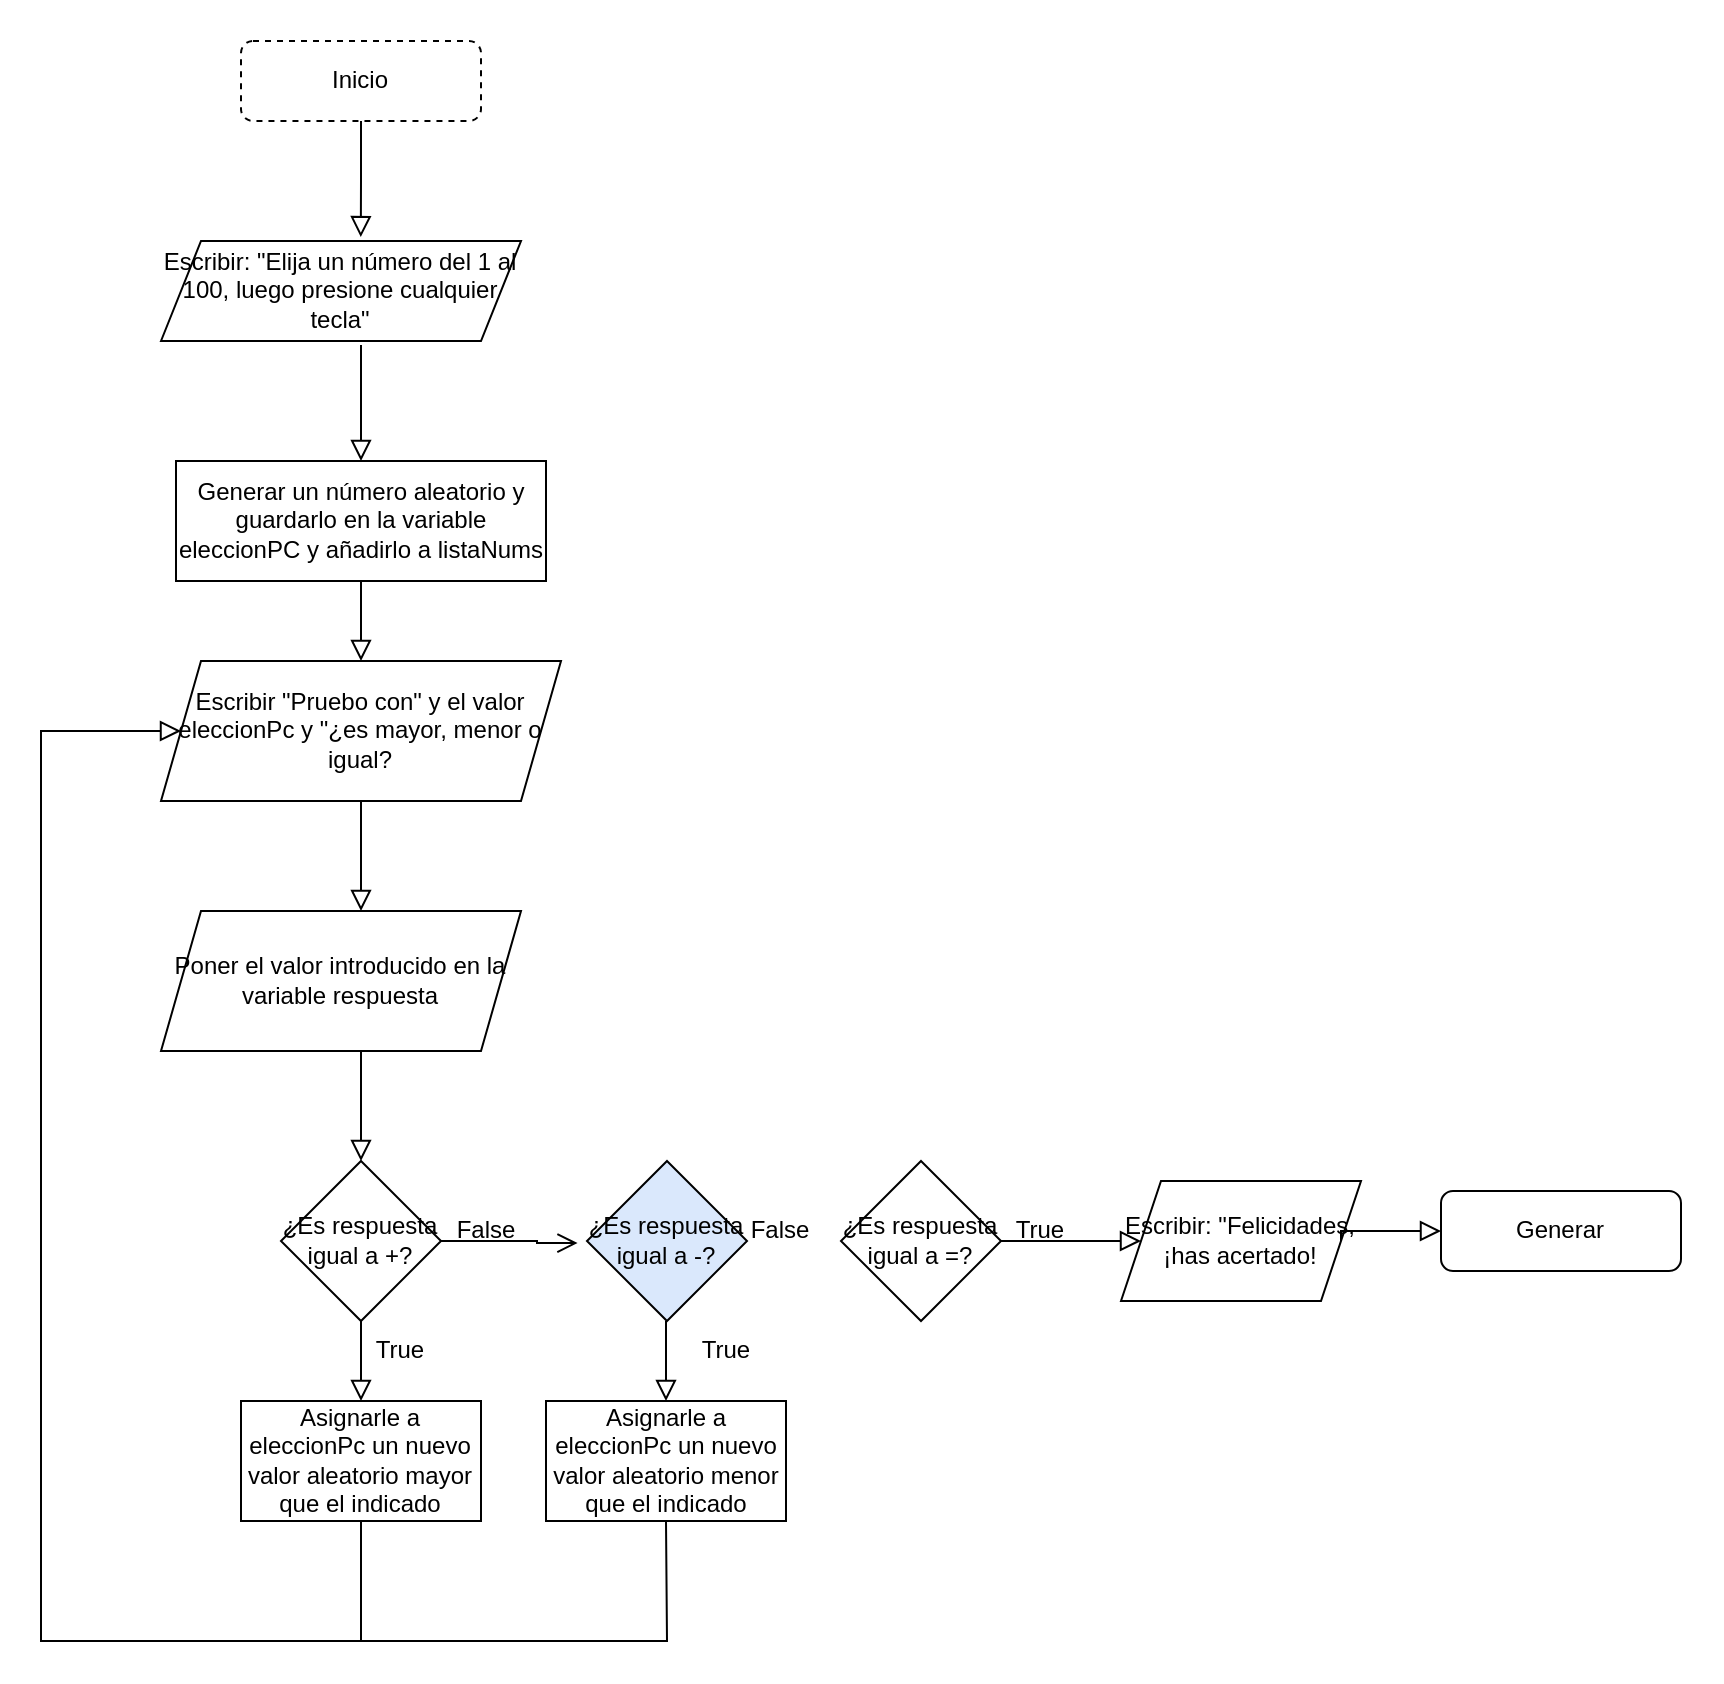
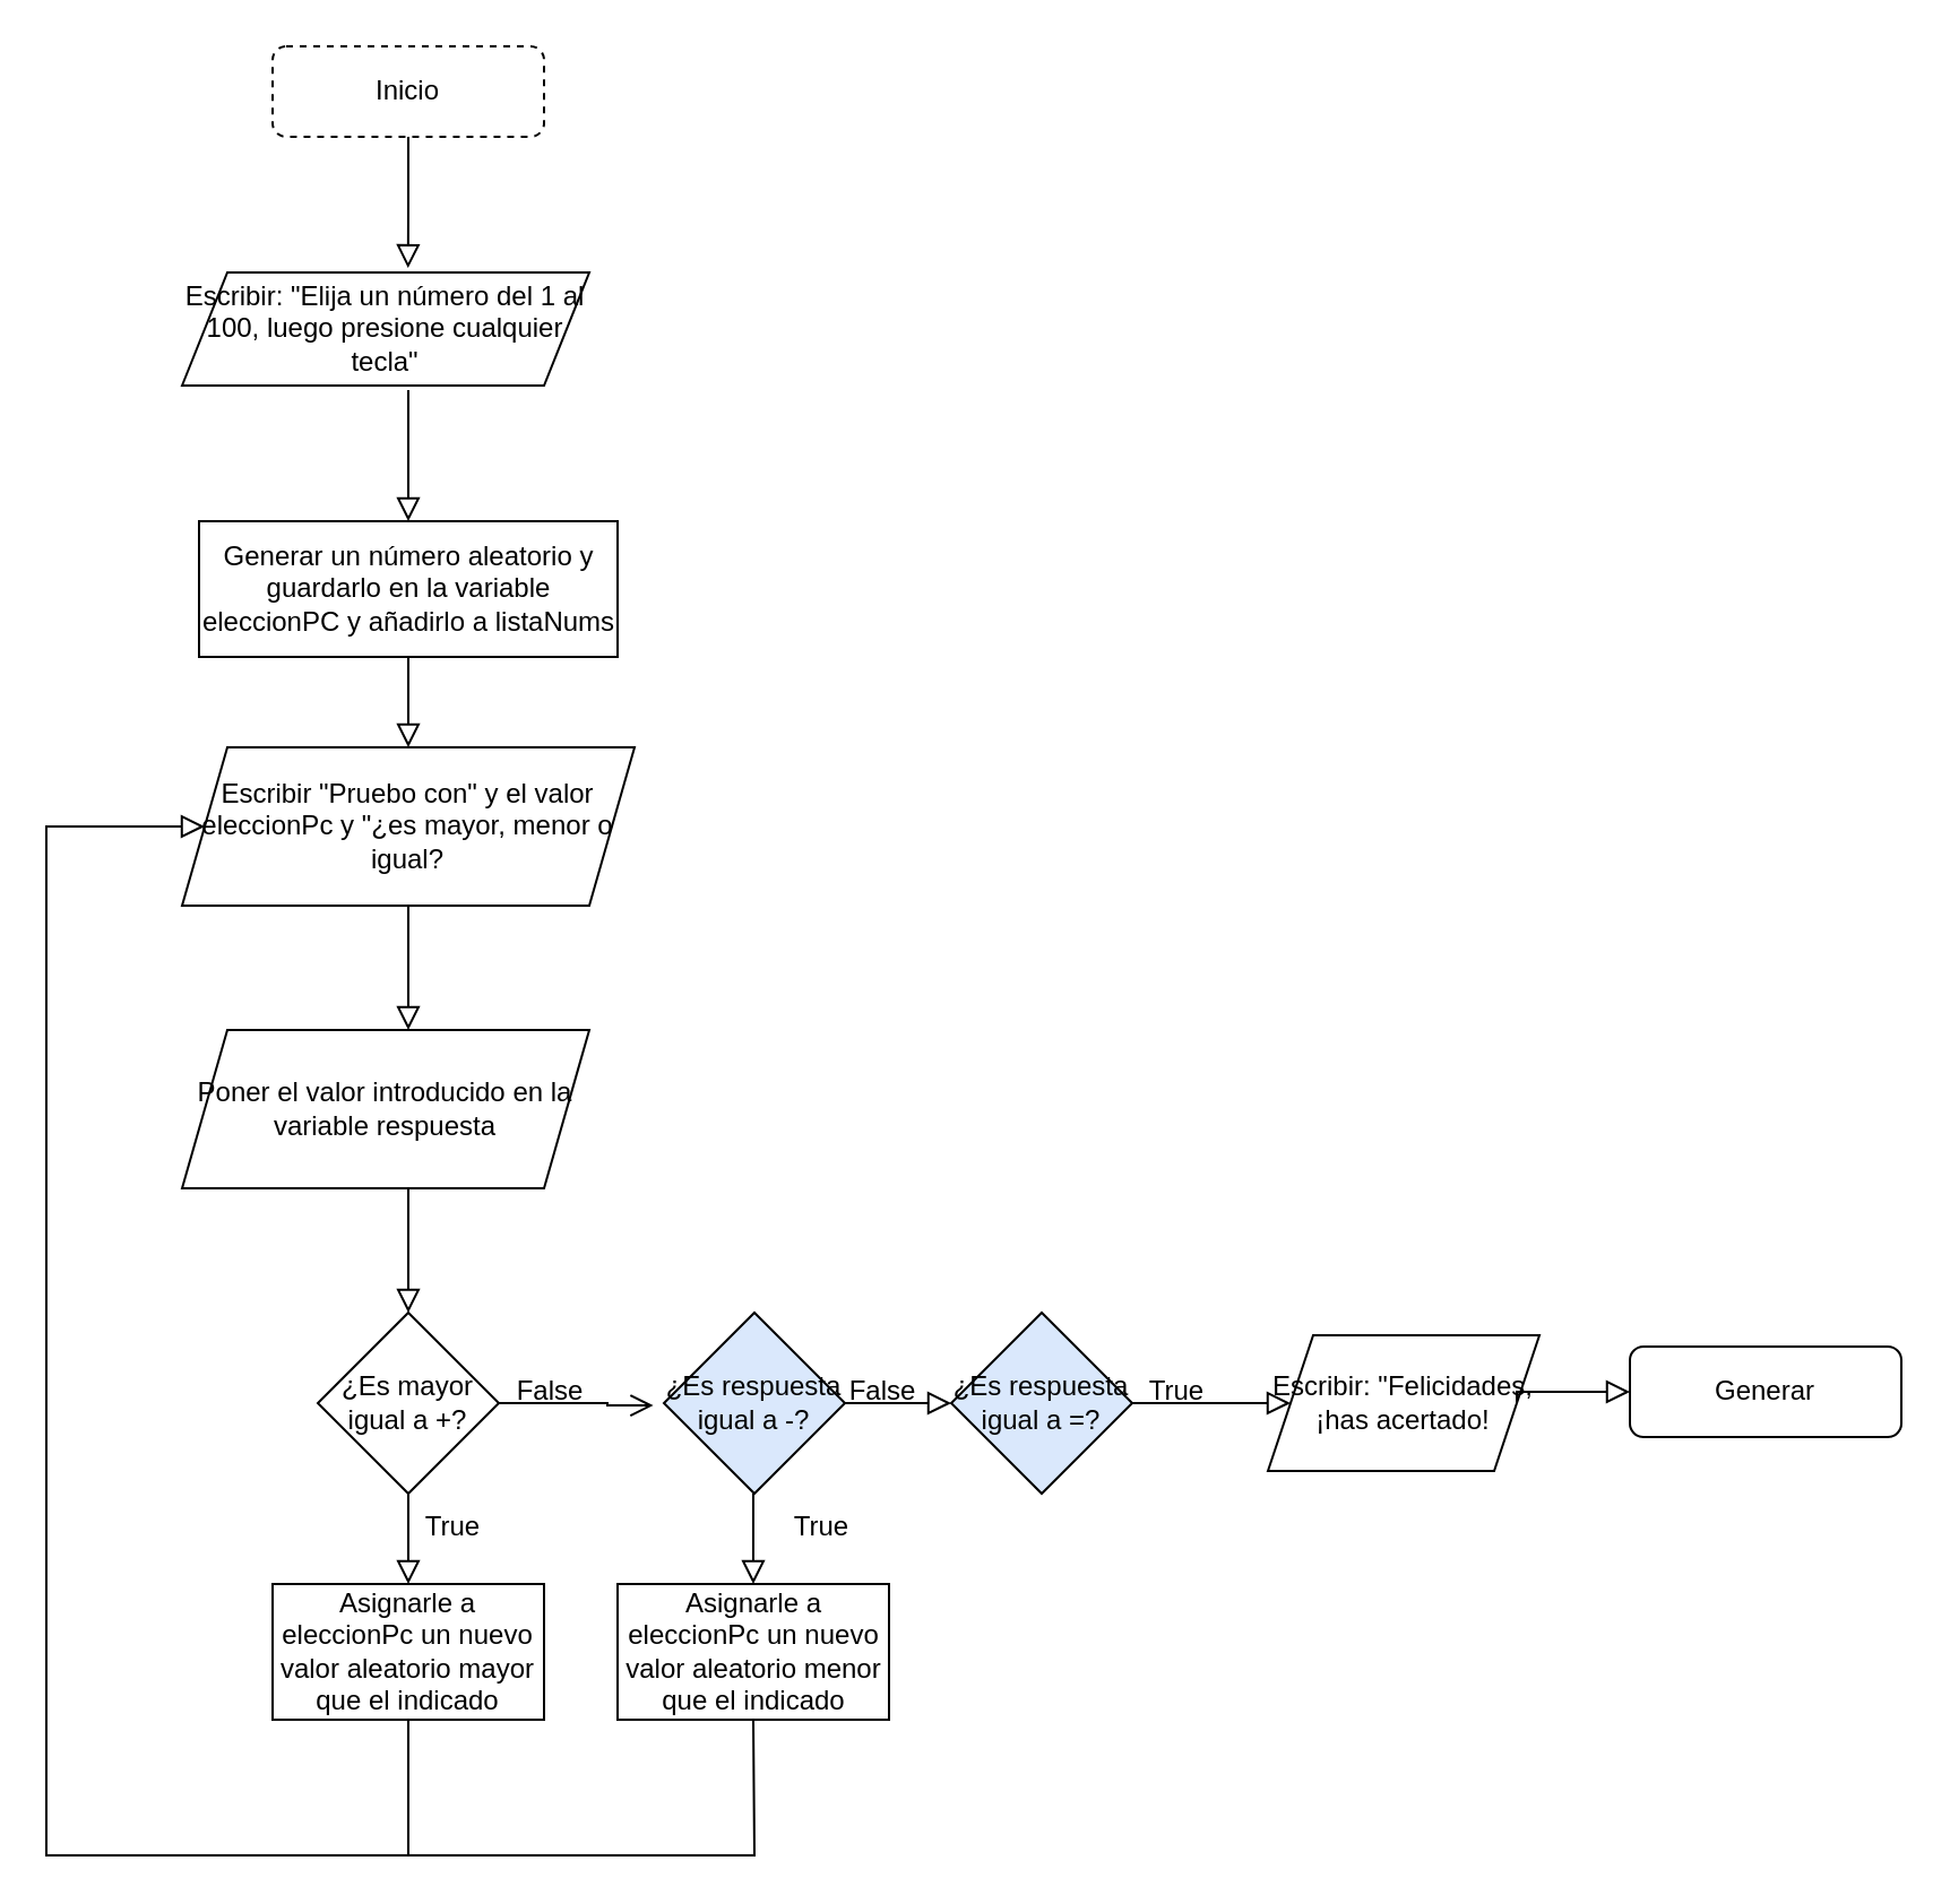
  <mxCell id="0" />
  <mxCell id="1" parent="0" />
  <mxCell id="2" value="" style="rounded=0;html=1;jettySize=auto;orthogonalLoop=1;fontSize=11;endArrow=block;endFill=0;endSize=8;strokeWidth=1;shadow=0;labelBackgroundColor=none;edgeStyle=orthogonalEdgeStyle;entryX=0.555;entryY=-0.039;entryDx=0;entryDy=0;entryPerimeter=0;" parent="1" source="3" target="5" edge="1"><mxGeometry relative="1" as="geometry"><mxPoint x="180" y="110" as="targetPoint" /></mxGeometry></mxCell>
  <mxCell id="3" value="Inicio" style="rounded=1;whiteSpace=wrap;html=1;fontSize=12;glass=0;strokeWidth=1;shadow=0;dashed=1;" parent="1" vertex="1"><mxGeometry x="120" y="20" width="120" height="40" as="geometry" /></mxCell>
  <mxCell id="4" value="Generar" style="rounded=1;whiteSpace=wrap;html=1;fontSize=12;glass=0;strokeWidth=1;shadow=0;" parent="1" vertex="1"><mxGeometry x="720" y="595" width="120" height="40" as="geometry" /></mxCell>
  <mxCell id="5" value="Escribir: &quot;Elija un número del 1 al 100, luego presione cualquier tecla&quot;" style="shape=parallelogram;perimeter=parallelogramPerimeter;whiteSpace=wrap;html=1;fixedSize=1;" vertex="1" parent="1"><mxGeometry x="80" y="120" width="180" height="50" as="geometry" /></mxCell>
  <mxCell id="6" value="Generar un número aleatorio y guardarlo en la variable eleccionPC y añadirlo a listaNums" style="rounded=0;whiteSpace=wrap;html=1;" vertex="1" parent="1"><mxGeometry x="87.5" y="230" width="185" height="60" as="geometry" /></mxCell>
  <mxCell id="7" value="" style="rounded=0;html=1;jettySize=auto;orthogonalLoop=1;fontSize=11;endArrow=block;endFill=0;endSize=8;strokeWidth=1;shadow=0;labelBackgroundColor=none;edgeStyle=orthogonalEdgeStyle;entryX=0.5;entryY=0;entryDx=0;entryDy=0;" edge="1" parent="1" target="6"><mxGeometry relative="1" as="geometry"><mxPoint x="180" y="172" as="sourcePoint" /><mxPoint x="199.9" y="128.05" as="targetPoint" /><Array as="points"><mxPoint x="180" y="172" /></Array></mxGeometry></mxCell>
  <mxCell id="8" value="Escribir &quot;Pruebo con&quot; y el valor eleccionPc y &quot;¿es mayor, menor o igual?" style="shape=parallelogram;perimeter=parallelogramPerimeter;whiteSpace=wrap;html=1;fixedSize=1;" vertex="1" parent="1"><mxGeometry x="80" y="330" width="200" height="70" as="geometry" /></mxCell>
- <mxCell id="9" value="¿Es respuesta igual a +?" style="rhombus;whiteSpace=wrap;html=1;" vertex="1" parent="1"><mxGeometry x="140" y="580" width="80" height="80" as="geometry" /></mxCell>
+ <mxCell id="9" value="¿Es mayor igual a +?" style="rhombus;whiteSpace=wrap;html=1;" vertex="1" parent="1"><mxGeometry x="140" y="580" width="80" height="80" as="geometry" /></mxCell>
  <mxCell id="10" value="Poner el valor introducido en la variable respuesta" style="shape=parallelogram;perimeter=parallelogramPerimeter;whiteSpace=wrap;html=1;fixedSize=1;" vertex="1" parent="1"><mxGeometry x="80" y="455" width="180" height="70" as="geometry" /></mxCell>
  <mxCell id="11" value="¿Es respuesta igual a -?" style="rhombus;whiteSpace=wrap;html=1;fillColor=#dae8fc;" vertex="1" parent="1"><mxGeometry x="293" y="580" width="80" height="80" as="geometry" /></mxCell>
- <mxCell id="12" value="¿Es respuesta igual a =?" style="rhombus;whiteSpace=wrap;html=1;" vertex="1" parent="1"><mxGeometry x="420" y="580" width="80" height="80" as="geometry" /></mxCell>
+ <mxCell id="12" value="¿Es respuesta igual a =?" style="rhombus;whiteSpace=wrap;html=1;fillColor=#dae8fc;" vertex="1" parent="1"><mxGeometry x="420" y="580" width="80" height="80" as="geometry" /></mxCell>
  <mxCell id="13" value="Asignarle a eleccionPc un nuevo valor aleatorio mayor que el indicado" style="rounded=0;whiteSpace=wrap;html=1;" vertex="1" parent="1"><mxGeometry x="120" y="700" width="120" height="60" as="geometry" /></mxCell>
  <mxCell id="14" value="Asignarle a eleccionPc un nuevo valor aleatorio menor que el indicado" style="rounded=0;whiteSpace=wrap;html=1;" vertex="1" parent="1"><mxGeometry x="272.5" y="700" width="120" height="60" as="geometry" /></mxCell>
  <mxCell id="15" value="" style="rounded=0;html=1;jettySize=auto;orthogonalLoop=1;fontSize=11;endArrow=block;endFill=0;endSize=8;strokeWidth=1;shadow=0;labelBackgroundColor=none;edgeStyle=orthogonalEdgeStyle;exitX=0.5;exitY=1;exitDx=0;exitDy=0;entryX=0.5;entryY=0;entryDx=0;entryDy=0;" edge="1" parent="1" source="6" target="8"><mxGeometry relative="1" as="geometry"><mxPoint x="400" y="260" as="sourcePoint" /><mxPoint x="410" y="310" as="targetPoint" /><Array as="points"><mxPoint x="180" y="310" /><mxPoint x="180" y="310" /></Array></mxGeometry></mxCell>
  <mxCell id="16" value="" style="rounded=0;html=1;jettySize=auto;orthogonalLoop=1;fontSize=11;endArrow=block;endFill=0;endSize=8;strokeWidth=1;shadow=0;labelBackgroundColor=none;edgeStyle=orthogonalEdgeStyle;exitX=0.5;exitY=1;exitDx=0;exitDy=0;" edge="1" parent="1" source="8"><mxGeometry relative="1" as="geometry"><mxPoint x="510" y="240" as="sourcePoint" /><mxPoint x="180" y="455" as="targetPoint" /><Array as="points"><mxPoint x="180" y="455" /></Array></mxGeometry></mxCell>
  <mxCell id="17" value="" style="rounded=0;html=1;jettySize=auto;orthogonalLoop=1;fontSize=11;endArrow=block;endFill=0;endSize=8;strokeWidth=1;shadow=0;labelBackgroundColor=none;edgeStyle=orthogonalEdgeStyle;exitX=0.5;exitY=1;exitDx=0;exitDy=0;" edge="1" parent="1" source="10" target="9"><mxGeometry relative="1" as="geometry"><mxPoint x="630" y="295" as="sourcePoint" /><mxPoint x="500" y="525" as="targetPoint" /><Array as="points"><mxPoint x="180" y="525" /></Array></mxGeometry></mxCell>
  <mxCell id="18" value="" style="rounded=0;html=1;jettySize=auto;orthogonalLoop=1;fontSize=11;endArrow=open;endFill=0;endSize=8;strokeWidth=1;shadow=0;labelBackgroundColor=none;edgeStyle=orthogonalEdgeStyle;exitX=1;exitY=0.5;exitDx=0;exitDy=0;entryX=-0.059;entryY=0.513;entryDx=0;entryDy=0;entryPerimeter=0;" edge="1" parent="1" source="9" target="11"><mxGeometry relative="1" as="geometry"><mxPoint x="180" y="535" as="sourcePoint" /><mxPoint x="190" y="590" as="targetPoint" /><Array as="points"><mxPoint x="268" y="620" /></Array></mxGeometry></mxCell>
+ <mxCell id="19" value="" style="rounded=0;html=1;jettySize=auto;orthogonalLoop=1;fontSize=11;endArrow=block;endFill=0;endSize=8;strokeWidth=1;shadow=0;labelBackgroundColor=none;edgeStyle=orthogonalEdgeStyle;entryX=0;entryY=0.5;entryDx=0;entryDy=0;exitX=1;exitY=0.5;exitDx=0;exitDy=0;" edge="1" parent="1" source="11" target="12"><mxGeometry relative="1" as="geometry"><mxPoint x="425.86" y="710" as="sourcePoint" /><mxPoint x="494.14" y="671.04" as="targetPoint" /><Array as="points"><mxPoint x="390" y="620" /><mxPoint x="390" y="620" /></Array></mxGeometry></mxCell>
  <mxCell id="20" value="" style="rounded=0;html=1;jettySize=auto;orthogonalLoop=1;fontSize=11;endArrow=block;endFill=0;endSize=8;strokeWidth=1;shadow=0;labelBackgroundColor=none;edgeStyle=orthogonalEdgeStyle;exitX=1;exitY=0.5;exitDx=0;exitDy=0;entryX=0;entryY=0.5;entryDx=0;entryDy=0;" edge="1" parent="1" source="12" target="28"><mxGeometry relative="1" as="geometry"><mxPoint x="490" y="780" as="sourcePoint" /><mxPoint x="530" y="700" as="targetPoint" /><Array as="points" /></mxGeometry></mxCell>
  <mxCell id="21" value="" style="rounded=0;html=1;jettySize=auto;orthogonalLoop=1;fontSize=11;endArrow=block;endFill=0;endSize=8;strokeWidth=1;shadow=0;labelBackgroundColor=none;edgeStyle=orthogonalEdgeStyle;exitX=0.5;exitY=1;exitDx=0;exitDy=0;entryX=0.5;entryY=0;entryDx=0;entryDy=0;" edge="1" parent="1" source="9" target="13"><mxGeometry relative="1" as="geometry"><mxPoint x="10" y="690" as="sourcePoint" /><mxPoint x="20" y="745" as="targetPoint" /><Array as="points"><mxPoint x="180" y="700" /><mxPoint x="180" y="700" /></Array></mxGeometry></mxCell>
  <mxCell id="22" value="" style="rounded=0;html=1;jettySize=auto;orthogonalLoop=1;fontSize=11;endArrow=block;endFill=0;endSize=8;strokeWidth=1;shadow=0;labelBackgroundColor=none;edgeStyle=orthogonalEdgeStyle;exitX=0.5;exitY=1;exitDx=0;exitDy=0;entryX=0.5;entryY=0;entryDx=0;entryDy=0;" edge="1" parent="1" source="11" target="14"><mxGeometry relative="1" as="geometry"><mxPoint x="460" y="700" as="sourcePoint" /><mxPoint x="333" y="720" as="targetPoint" /><Array as="points"><mxPoint x="333" y="700" /></Array></mxGeometry></mxCell>
  <mxCell id="23" value="False" style="text;html=1;strokeColor=none;fillColor=none;align=center;verticalAlign=middle;whiteSpace=wrap;rounded=0;" vertex="1" parent="1"><mxGeometry x="212.5" y="600" width="60" height="30" as="geometry" /></mxCell>
  <mxCell id="24" value="False" style="text;html=1;strokeColor=none;fillColor=none;align=center;verticalAlign=middle;whiteSpace=wrap;rounded=0;" vertex="1" parent="1"><mxGeometry x="360" y="600" width="60" height="30" as="geometry" /></mxCell>
  <mxCell id="25" value="True" style="text;html=1;strokeColor=none;fillColor=none;align=center;verticalAlign=middle;whiteSpace=wrap;rounded=0;" vertex="1" parent="1"><mxGeometry x="170" y="660" width="60" height="30" as="geometry" /></mxCell>
  <mxCell id="26" value="True" style="text;html=1;strokeColor=none;fillColor=none;align=center;verticalAlign=middle;whiteSpace=wrap;rounded=0;" vertex="1" parent="1"><mxGeometry x="332.5" y="660" width="60" height="30" as="geometry" /></mxCell>
  <mxCell id="27" value="True" style="text;html=1;strokeColor=none;fillColor=none;align=center;verticalAlign=middle;whiteSpace=wrap;rounded=0;" vertex="1" parent="1"><mxGeometry x="490" y="600" width="60" height="30" as="geometry" /></mxCell>
  <mxCell id="28" value="Escribir: &quot;Felicidades, ¡has acertado!" style="shape=parallelogram;perimeter=parallelogramPerimeter;whiteSpace=wrap;html=1;fixedSize=1;" vertex="1" parent="1"><mxGeometry x="560" y="590" width="120" height="60" as="geometry" /></mxCell>
  <mxCell id="29" value="" style="rounded=0;html=1;jettySize=auto;orthogonalLoop=1;fontSize=11;endArrow=block;endFill=0;endSize=8;strokeWidth=1;shadow=0;labelBackgroundColor=none;edgeStyle=orthogonalEdgeStyle;exitX=1;exitY=0.5;exitDx=0;exitDy=0;entryX=0;entryY=0.5;entryDx=0;entryDy=0;" edge="1" parent="1" source="28" target="4"><mxGeometry relative="1" as="geometry"><mxPoint x="630" y="510" as="sourcePoint" /><mxPoint x="910" y="530" as="targetPoint" /><Array as="points"><mxPoint x="670" y="615" /></Array></mxGeometry></mxCell>
  <mxCell id="30" value="" style="rounded=0;html=1;jettySize=auto;orthogonalLoop=1;fontSize=11;endArrow=block;endFill=0;endSize=8;strokeWidth=1;shadow=0;labelBackgroundColor=none;edgeStyle=orthogonalEdgeStyle;exitX=0.5;exitY=1;exitDx=0;exitDy=0;entryX=0;entryY=0.5;entryDx=0;entryDy=0;" edge="1" parent="1" source="13" target="8"><mxGeometry relative="1" as="geometry"><mxPoint x="430" y="908" as="sourcePoint" /><mxPoint x="40" y="460" as="targetPoint" /><Array as="points"><mxPoint x="180" y="820" /><mxPoint x="20" y="820" /><mxPoint x="20" y="365" /></Array></mxGeometry></mxCell>
  <mxCell id="31" value="" style="endArrow=none;html=1;rounded=0;entryX=0.5;entryY=1;entryDx=0;entryDy=0;" edge="1" parent="1" target="14"><mxGeometry width="50" height="50" relative="1" as="geometry"><mxPoint x="180" y="820" as="sourcePoint" /><mxPoint x="267.5" y="770" as="targetPoint" /><Array as="points"><mxPoint x="333" y="820" /></Array></mxGeometry></mxCell>
